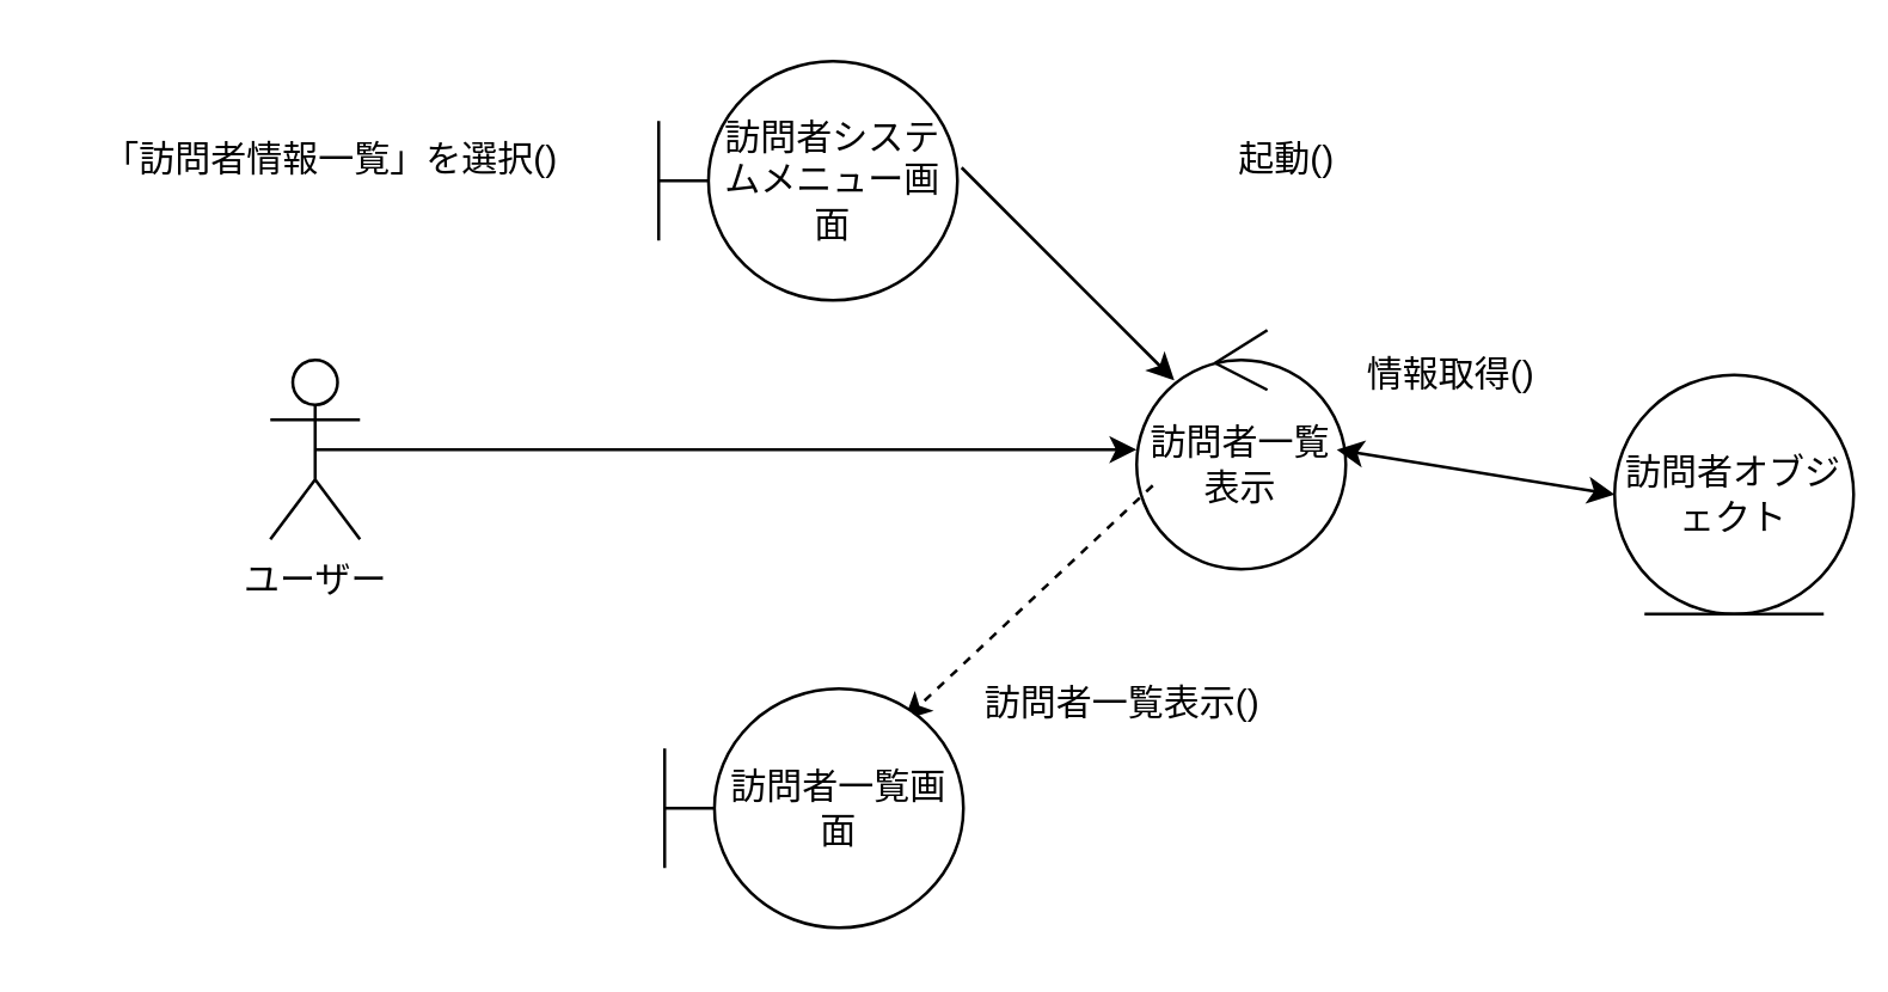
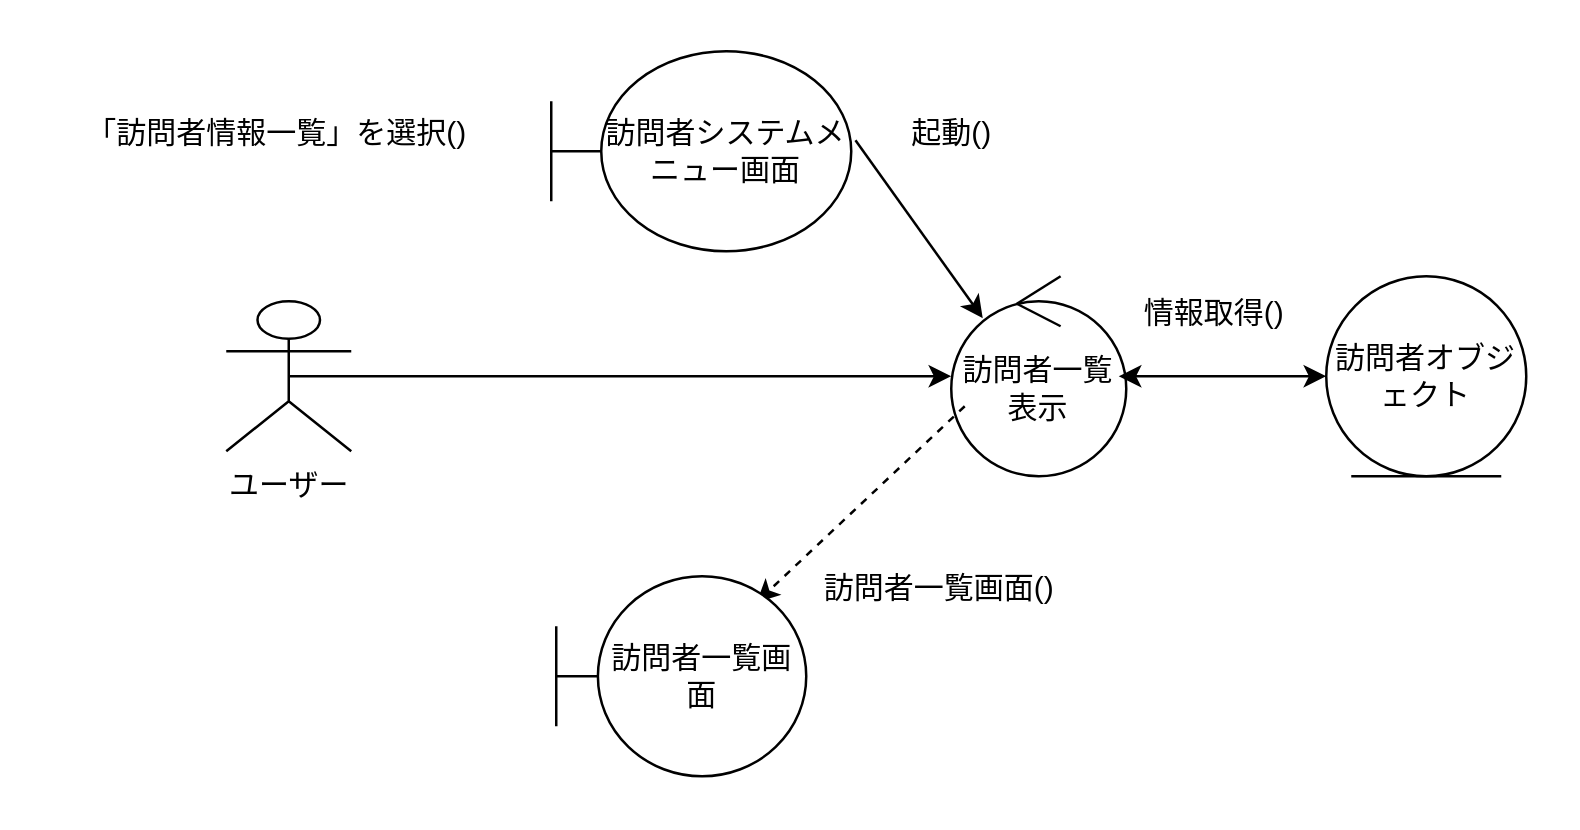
  <mxCell id="0" />
  <mxCell id="1" parent="0" />
- <mxCell id="2" value="ユーザー" style="shape=umlActor;verticalLabelPosition=bottom;verticalAlign=top;html=1;" parent="1" vertex="1"><mxGeometry x="90" y="120" width="30" height="60" as="geometry" /></mxCell>
- <mxCell id="3" value="訪問者システムメニュー画面" style="shape=umlBoundary;whiteSpace=wrap;html=1;" parent="1" vertex="1"><mxGeometry x="220" y="20" width="100" height="80" as="geometry" /></mxCell>
+ <mxCell id="2" value="ユーザー" style="shape=umlActor;verticalLabelPosition=bottom;verticalAlign=top;html=1;" parent="1" vertex="1"><mxGeometry x="90" y="120" width="50" height="60" as="geometry" /></mxCell>
+ <mxCell id="3" value="訪問者システムメニュー画面" style="shape=umlBoundary;whiteSpace=wrap;html=1;" parent="1" vertex="1"><mxGeometry x="220" y="20" width="120" height="80" as="geometry" /></mxCell>
  <mxCell id="4" value="" style="endArrow=classic;html=1;exitX=0.5;exitY=0.5;exitDx=0;exitDy=0;exitPerimeter=0;" parent="1" source="2" target="6" edge="1"><mxGeometry width="50" height="50" relative="1" as="geometry"><mxPoint x="270" y="180" as="sourcePoint" /><mxPoint x="320" y="130" as="targetPoint" /></mxGeometry></mxCell>
  <mxCell id="5" value="" style="endArrow=classic;html=1;exitX=1.014;exitY=0.445;exitDx=0;exitDy=0;exitPerimeter=0;entryX=0.18;entryY=0.21;entryDx=0;entryDy=0;entryPerimeter=0;" parent="1" source="3" target="6" edge="1"><mxGeometry width="50" height="50" relative="1" as="geometry"><mxPoint x="270" y="180" as="sourcePoint" /><mxPoint x="370" y="110" as="targetPoint" /></mxGeometry></mxCell>
  <mxCell id="6" value="訪問者一覧表示" style="ellipse;shape=umlControl;whiteSpace=wrap;html=1;" parent="1" vertex="1"><mxGeometry x="380" y="110" width="70" height="80" as="geometry" /></mxCell>
- <mxCell id="7" value="訪問者オブジェクト" style="ellipse;shape=umlEntity;whiteSpace=wrap;html=1;" parent="1" vertex="1"><mxGeometry x="540" y="125" width="80" height="80" as="geometry" /></mxCell>
+ <mxCell id="7" value="訪問者オブジェクト" style="ellipse;shape=umlEntity;whiteSpace=wrap;html=1;" parent="1" vertex="1"><mxGeometry x="530" y="110" width="80" height="80" as="geometry" /></mxCell>
  <mxCell id="8" value="" style="endArrow=classic;startArrow=classic;html=1;entryX=0;entryY=0.5;entryDx=0;entryDy=0;exitX=0.957;exitY=0.5;exitDx=0;exitDy=0;exitPerimeter=0;" parent="1" source="6" target="7" edge="1"><mxGeometry width="50" height="50" relative="1" as="geometry"><mxPoint x="430" y="180" as="sourcePoint" /><mxPoint x="480" y="130" as="targetPoint" /></mxGeometry></mxCell>
  <mxCell id="9" value="" style="endArrow=classic;html=1;exitX=0.077;exitY=0.65;exitDx=0;exitDy=0;exitPerimeter=0;entryX=0.802;entryY=0.13;entryDx=0;entryDy=0;entryPerimeter=0;dashed=1;" parent="1" source="6" target="10" edge="1"><mxGeometry width="50" height="50" relative="1" as="geometry"><mxPoint x="220" y="180" as="sourcePoint" /><mxPoint x="360" y="210" as="targetPoint" /></mxGeometry></mxCell>
  <mxCell id="10" value="訪問者一覧画面" style="shape=umlBoundary;whiteSpace=wrap;html=1;" parent="1" vertex="1"><mxGeometry x="222" y="230" width="100" height="80" as="geometry" /></mxCell>
  <mxCell id="11" value="「訪問者情報一覧」を選択()" style="text;html=1;align=center;verticalAlign=middle;resizable=0;points=[];autosize=1;strokeColor=none;fillColor=none;" vertex="1" parent="1"><mxGeometry x="20" y="38" width="180" height="30" as="geometry" /></mxCell>
- <mxCell id="12" value="起動()" style="text;html=1;align=center;verticalAlign=middle;resizable=0;points=[];autosize=1;strokeColor=none;fillColor=none;" vertex="1" parent="1"><mxGeometry x="400" y="38" width="60" height="30" as="geometry" /></mxCell>
+ <mxCell id="12" value="起動()" style="text;html=1;align=center;verticalAlign=middle;resizable=0;points=[];autosize=1;strokeColor=none;fillColor=none;" vertex="1" parent="1"><mxGeometry x="350" y="38" width="60" height="30" as="geometry" /></mxCell>
  <mxCell id="13" value="情報取得()" style="text;html=1;align=center;verticalAlign=middle;resizable=0;points=[];autosize=1;strokeColor=none;fillColor=none;" vertex="1" parent="1"><mxGeometry x="445" y="110" width="80" height="30" as="geometry" /></mxCell>
- <mxCell id="14" value="訪問者一覧表示()" style="text;html=1;align=center;verticalAlign=middle;resizable=0;points=[];autosize=1;strokeColor=none;fillColor=none;" vertex="1" parent="1"><mxGeometry x="315" y="220" width="120" height="30" as="geometry" /></mxCell>
+ <mxCell id="14" value="訪問者一覧画面()" style="text;html=1;align=center;verticalAlign=middle;resizable=0;points=[];autosize=1;strokeColor=none;fillColor=none;" vertex="1" parent="1"><mxGeometry x="315" y="220" width="120" height="30" as="geometry" /></mxCell>
